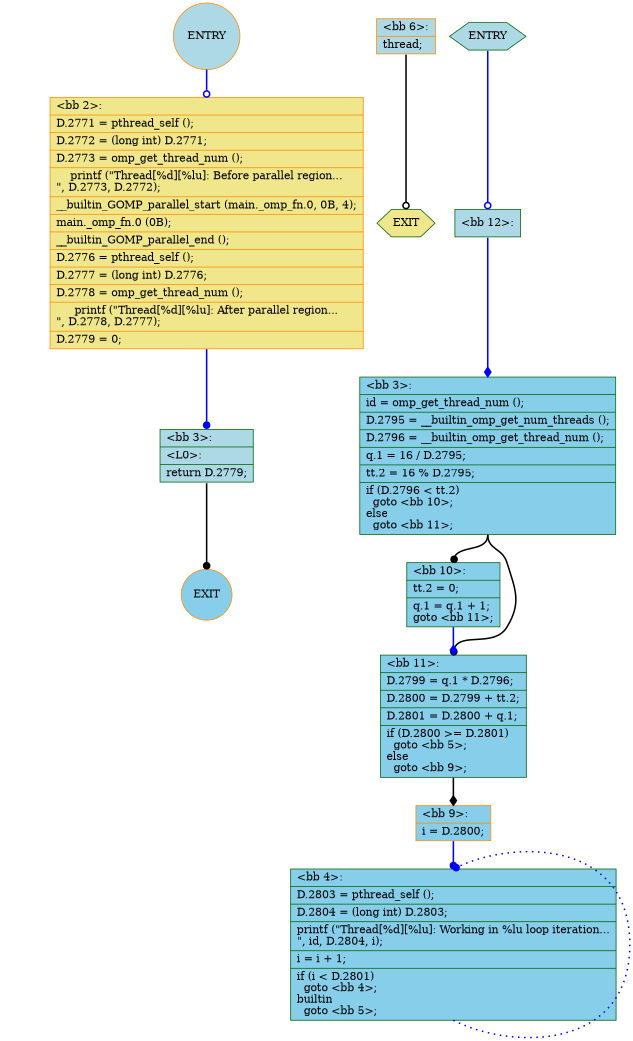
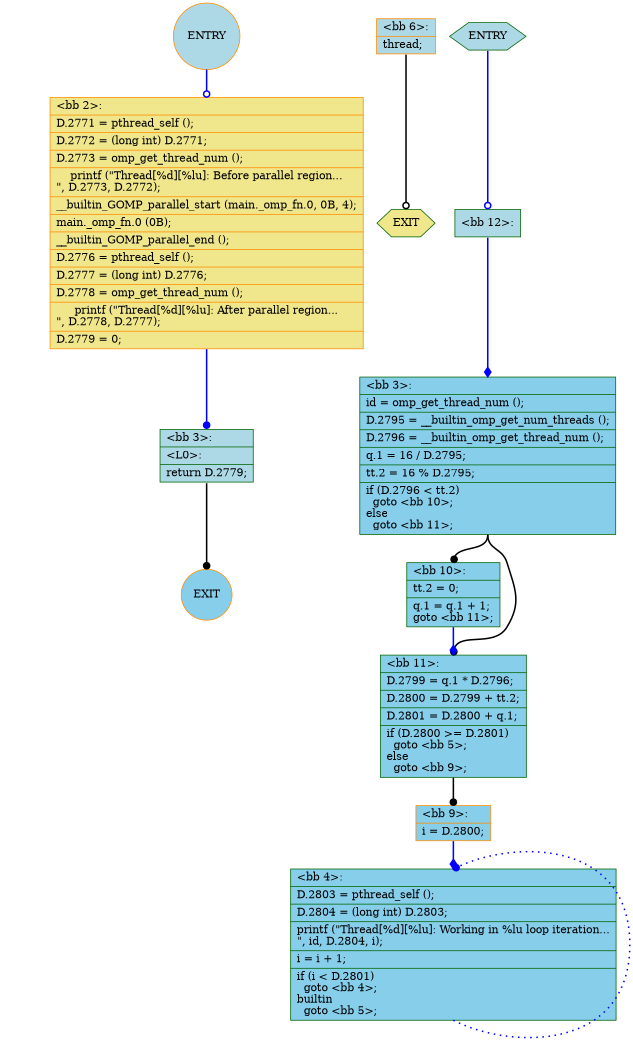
  digraph {
    node [color=darkgreen fillcolor=skyblue shape=record style=filled]
    edge [arrowhead=dot color=blue constraint=true headport=n style="solid,bold" tailport=s weight=100]
    n1 [color=darkorange label=EXIT shape=circle]
    n2 [color=darkorange fillcolor=khaki label="{\<bb\ 2\>:\l|D.2771\ =\ pthread_self\ ();\l|D.2772\ =\ (long\ int)\ D.2771;\l|D.2773\ =\ omp_get_thread_num\ ();\l|printf\ (\"Thread[%d][%lu]:\ Before\ parallel\ region...\n\",\ D.2773,\ D.2772);\l|__builtin_GOMP_parallel_start\ (main._omp_fn.0,\ 0B,\ 4);\l|main._omp_fn.0\ (0B);\l|__builtin_GOMP_parallel_end\ ();\l|D.2776\ =\ pthread_self\ ();\l|D.2777\ =\ (long\ int)\ D.2776;\l|D.2778\ =\ omp_get_thread_num\ ();\l|printf\ (\"Thread[%d][%lu]:\ After\ parallel\ region...\n\",\ D.2778,\ D.2777);\l|D.2779\ =\ 0;\l}"]
    n3 [fillcolor=lightblue label="{\<bb\ 3\>:\l|\<L0\>:\l|return\ D.2779;\l}"]
    n4 [color=darkorange fillcolor=lightblue label=ENTRY shape=circle]
    n5 [fillcolor=khaki label=EXIT shape=hexagon]
    n6 [fillcolor=lightblue label="{\<bb\ 12\>:\l}"]
    n7 [label="{\<bb\ 3\>:\l|id\ =\ omp_get_thread_num\ ();\l|D.2795\ =\ __builtin_omp_get_num_threads\ ();\l|D.2796\ =\ __builtin_omp_get_thread_num\ ();\l|q.1\ =\ 16\ /\ D.2795;\l|tt.2\ =\ 16\ %\ D.2795;\l|if\ (D.2796\ \<\ tt.2)\l\ \ goto\ \<bb\ 10\>;\lelse\l\ \ goto\ \<bb\ 11\>;\l}"]
    n8 [label="{\<bb\ 10\>:\l|tt.2\ =\ 0;\l|q.1\ =\ q.1\ +\ 1;\lgoto\ \<bb\ 11\>;\l}"]
    n9 [label="{\<bb\ 11\>:\l|D.2799\ =\ q.1\ *\ D.2796;\l|D.2800\ =\ D.2799\ +\ tt.2;\l|D.2801\ =\ D.2800\ +\ q.1;\l|if\ (D.2800\ \>=\ D.2801)\l\ \ goto\ \<bb\ 5\>;\lelse\l\ \ goto\ \<bb\ 9\>;\l}"]
    n10 [color=darkorange label="{\<bb\ 9\>:\l|i\ =\ D.2800;\l}"]
    n11 [label="{\<bb\ 4\>:\l|D.2803\ =\ pthread_self\ ();\l|D.2804\ =\ (long\ int)\ D.2803;\l|printf\ (\"Thread[%d][%lu]:\ Working\ in\ %lu\ loop\ iteration...\n\",\ id,\ D.2804,\ i);\l|i\ =\ i\ +\ 1;\l|if\ (i\ \<\ D.2801)\l\ \ goto\ \<bb\ 4\>;\lbuiltin\l\ \ goto\ \<bb\ 5\>;\l}"]
    n12 [color=darkorange fillcolor=lightblue label="{\<bb\ 6\>:\l|thread;\l}"]
    n13 [fillcolor=lightblue label=ENTRY shape=hexagon]
    subgraph sub_1 {
      color=black
      label=main
      n1
      n2
      n3
      n4
    }
    subgraph sub_2 {
      color=black
      label="main._omp_fn.0"
      n5
      n6
      n7
      n8
      n9
      n10
      n11
      n12
      n13
    }
    n2 -> n3
    n3 -> n1 [color=black weight=10]
    n4 -> n1 [style=invis arrowhead="" color="" weight=""]
    n4 -> n2 [arrowhead=odot]
    n6 -> n7 [arrowhead=diamond]
    n7 -> n8 [color=black weight=10]
    n7 -> n9 [color=black weight=10]
    n8 -> n9 [arrowhead=diamond]
-   n9 -> n10 [arrowhead=diamond color=black weight=10]
-   n10 -> n11
+   n9 -> n10 [color=black weight=10]
+   n10 -> n11 [arrowhead=diamond]
    n11 -> n11 [constraint=false style="dotted,bold" weight=10]
    n12 -> n5 [arrowhead=odot color=black weight=10]
    n13 -> n5 [style=invis arrowhead="" color="" weight=""]
    n13 -> n6 [arrowhead=odot]
  }
